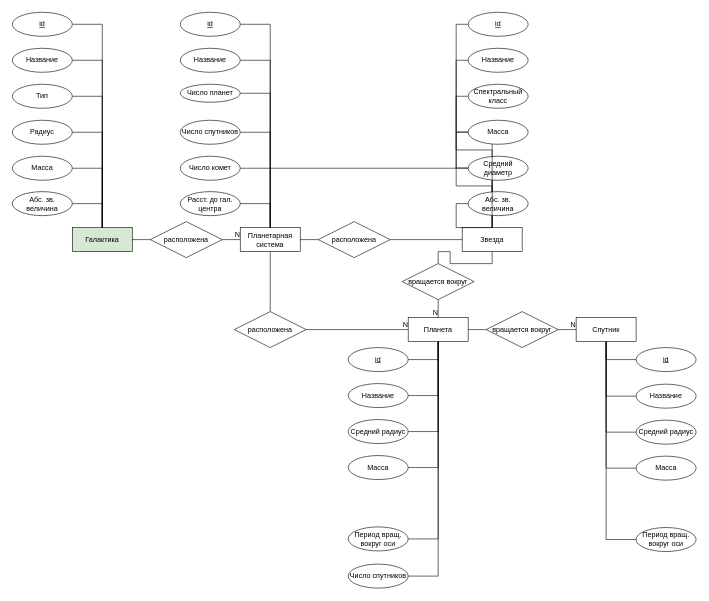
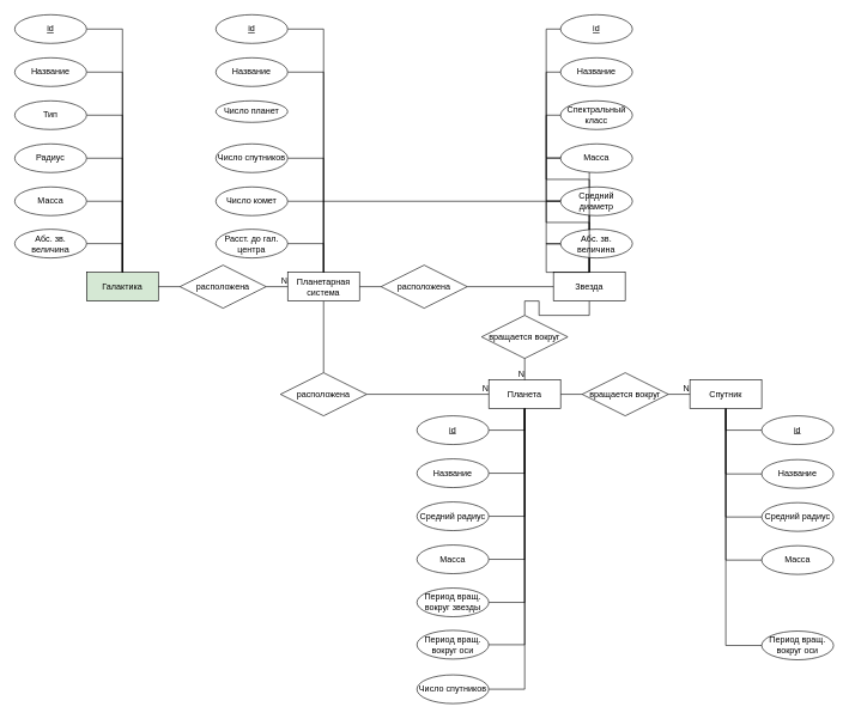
  <mxCell id="0" />
  <mxCell id="1" parent="0" />
  <mxCell id="2" style="edgeStyle=orthogonalEdgeStyle;rounded=0;orthogonalLoop=1;jettySize=auto;html=1;exitX=0.5;exitY=0;exitDx=0;exitDy=0;entryX=1;entryY=0.5;entryDx=0;entryDy=0;endArrow=none;endFill=0;" edge="1" parent="1" source="3" target="32"><mxGeometry relative="1" as="geometry" /></mxCell>
  <mxCell id="3" value="Галактика" style="whiteSpace=wrap;html=1;align=center;fillColor=#d5e8d4;" vertex="1" parent="1"><mxGeometry x="120" y="379" width="100" height="40" as="geometry" /></mxCell>
  <mxCell id="4" style="edgeStyle=orthogonalEdgeStyle;rounded=0;orthogonalLoop=1;jettySize=auto;html=1;exitX=1;exitY=0.5;exitDx=0;exitDy=0;entryX=0;entryY=0.5;entryDx=0;entryDy=0;endArrow=none;endFill=0;" edge="1" parent="1" source="6" target="11"><mxGeometry relative="1" as="geometry" /></mxCell>
  <mxCell id="5" style="edgeStyle=orthogonalEdgeStyle;rounded=0;orthogonalLoop=1;jettySize=auto;html=1;exitX=0.5;exitY=1;exitDx=0;exitDy=0;entryX=0.5;entryY=0;entryDx=0;entryDy=0;endArrow=none;endFill=0;" edge="1" parent="1" source="6" target="43"><mxGeometry relative="1" as="geometry" /></mxCell>
  <mxCell id="6" value="Планетарная система" style="whiteSpace=wrap;html=1;align=center;" vertex="1" parent="1"><mxGeometry x="400" y="379" width="100" height="40" as="geometry" /></mxCell>
  <mxCell id="7" style="edgeStyle=orthogonalEdgeStyle;rounded=0;orthogonalLoop=1;jettySize=auto;html=1;exitX=0.5;exitY=1;exitDx=0;exitDy=0;entryX=0.5;entryY=0;entryDx=0;entryDy=0;endArrow=none;endFill=0;" edge="1" parent="1" source="8" target="10"><mxGeometry relative="1" as="geometry" /></mxCell>
  <mxCell id="8" value="Звезда" style="whiteSpace=wrap;html=1;align=center;" vertex="1" parent="1"><mxGeometry x="770" y="379" width="100" height="40" as="geometry" /></mxCell>
  <mxCell id="9" value="расположена" style="shape=rhombus;perimeter=rhombusPerimeter;whiteSpace=wrap;html=1;align=center;" vertex="1" parent="1"><mxGeometry x="250" y="369" width="120" height="60" as="geometry" /></mxCell>
  <mxCell id="10" value="вращается вокруг" style="shape=rhombus;perimeter=rhombusPerimeter;whiteSpace=wrap;html=1;align=center;" vertex="1" parent="1"><mxGeometry x="670" y="439" width="120" height="60" as="geometry" /></mxCell>
  <mxCell id="11" value="расположена" style="shape=rhombus;perimeter=rhombusPerimeter;whiteSpace=wrap;html=1;align=center;" vertex="1" parent="1"><mxGeometry x="530" y="369" width="120" height="60" as="geometry" /></mxCell>
  <mxCell id="12" style="edgeStyle=orthogonalEdgeStyle;rounded=0;orthogonalLoop=1;jettySize=auto;html=1;exitX=1;exitY=0.5;exitDx=0;exitDy=0;entryX=0;entryY=0.5;entryDx=0;entryDy=0;endArrow=none;endFill=0;" edge="1" parent="1" source="13" target="15"><mxGeometry relative="1" as="geometry" /></mxCell>
  <mxCell id="13" value="Планета" style="whiteSpace=wrap;html=1;align=center;" vertex="1" parent="1"><mxGeometry x="680" y="529" width="100" height="40" as="geometry" /></mxCell>
  <mxCell id="14" value="Спутник" style="whiteSpace=wrap;html=1;align=center;" vertex="1" parent="1"><mxGeometry x="960" y="529" width="100" height="40" as="geometry" /></mxCell>
  <mxCell id="15" value="вращается вокруг" style="shape=rhombus;perimeter=rhombusPerimeter;whiteSpace=wrap;html=1;align=center;" vertex="1" parent="1"><mxGeometry x="810" y="519" width="120" height="60" as="geometry" /></mxCell>
  <mxCell id="16" value="" style="endArrow=none;html=1;rounded=0;exitX=1;exitY=0.5;exitDx=0;exitDy=0;entryX=0;entryY=0.5;entryDx=0;entryDy=0;" edge="1" parent="1" source="3" target="9"><mxGeometry relative="1" as="geometry"><mxPoint x="600" y="529" as="sourcePoint" /><mxPoint x="760" y="529" as="targetPoint" /></mxGeometry></mxCell>
  <mxCell id="17" value="" style="endArrow=none;html=1;rounded=0;exitX=1;exitY=0.5;exitDx=0;exitDy=0;entryX=0;entryY=0.5;entryDx=0;entryDy=0;" edge="1" parent="1" source="9" target="6"><mxGeometry relative="1" as="geometry"><mxPoint x="600" y="529" as="sourcePoint" /><mxPoint x="470" y="309" as="targetPoint" /></mxGeometry></mxCell>
  <mxCell id="18" value="N" style="resizable=0;html=1;align=right;verticalAlign=bottom;" connectable="0" vertex="1" parent="17"><mxGeometry x="1" relative="1" as="geometry" /></mxCell>
  <mxCell id="19" value="" style="endArrow=none;html=1;rounded=0;exitX=1;exitY=0.5;exitDx=0;exitDy=0;entryX=0;entryY=0.5;entryDx=0;entryDy=0;" edge="1" parent="1" source="11" target="8"><mxGeometry relative="1" as="geometry"><mxPoint x="590" y="479" as="sourcePoint" /><mxPoint x="770" y="319" as="targetPoint" /></mxGeometry></mxCell>
  <mxCell id="20" value="" style="endArrow=none;html=1;rounded=0;entryX=0.5;entryY=0;entryDx=0;entryDy=0;exitX=0.5;exitY=1;exitDx=0;exitDy=0;" edge="1" parent="1" source="10" target="13"><mxGeometry relative="1" as="geometry"><mxPoint x="600" y="529" as="sourcePoint" /><mxPoint x="760" y="529" as="targetPoint" /></mxGeometry></mxCell>
  <mxCell id="21" value="N" style="resizable=0;html=1;align=right;verticalAlign=bottom;" connectable="0" vertex="1" parent="20"><mxGeometry x="1" relative="1" as="geometry" /></mxCell>
  <mxCell id="22" value="" style="endArrow=none;html=1;rounded=0;entryX=0;entryY=0.5;entryDx=0;entryDy=0;exitX=1;exitY=0.5;exitDx=0;exitDy=0;" edge="1" parent="1" source="15" target="14"><mxGeometry relative="1" as="geometry"><mxPoint x="600" y="529" as="sourcePoint" /><mxPoint x="760" y="529" as="targetPoint" /></mxGeometry></mxCell>
  <mxCell id="23" value="N" style="resizable=0;html=1;align=right;verticalAlign=bottom;" connectable="0" vertex="1" parent="22"><mxGeometry x="1" relative="1" as="geometry" /></mxCell>
  <mxCell id="24" style="edgeStyle=orthogonalEdgeStyle;rounded=0;orthogonalLoop=1;jettySize=auto;html=1;exitX=1;exitY=0.5;exitDx=0;exitDy=0;entryX=0.5;entryY=0;entryDx=0;entryDy=0;endArrow=none;endFill=0;" edge="1" parent="1" source="25" target="3"><mxGeometry relative="1" as="geometry" /></mxCell>
  <mxCell id="25" value="id" style="ellipse;whiteSpace=wrap;html=1;align=center;fontStyle=4;" vertex="1" parent="1"><mxGeometry y="20" width="100" height="40" as="geometry" x="20" /></mxCell>
  <mxCell id="26" style="edgeStyle=orthogonalEdgeStyle;rounded=0;orthogonalLoop=1;jettySize=auto;html=1;exitX=1;exitY=0.5;exitDx=0;exitDy=0;endArrow=none;endFill=0;entryX=0.5;entryY=0;entryDx=0;entryDy=0;" edge="1" parent="1" source="27" target="3"><mxGeometry relative="1" as="geometry"><mxPoint x="195" y="290" as="targetPoint" /></mxGeometry></mxCell>
  <mxCell id="27" value="Тип" style="ellipse;whiteSpace=wrap;html=1;align=center;" vertex="1" parent="1"><mxGeometry y="140" width="100" height="40" as="geometry" x="20" /></mxCell>
  <mxCell id="28" style="edgeStyle=orthogonalEdgeStyle;rounded=0;orthogonalLoop=1;jettySize=auto;html=1;exitX=1;exitY=0.5;exitDx=0;exitDy=0;endArrow=none;endFill=0;entryX=0.5;entryY=0;entryDx=0;entryDy=0;" edge="1" parent="1" source="29" target="3"><mxGeometry relative="1" as="geometry"><mxPoint x="195" y="340" as="targetPoint" /></mxGeometry></mxCell>
  <mxCell id="29" value="Масса" style="ellipse;whiteSpace=wrap;html=1;align=center;" vertex="1" parent="1"><mxGeometry y="260" width="100" height="40" as="geometry" x="20" /></mxCell>
  <mxCell id="30" style="edgeStyle=orthogonalEdgeStyle;rounded=0;orthogonalLoop=1;jettySize=auto;html=1;exitX=1;exitY=0.5;exitDx=0;exitDy=0;entryX=0.5;entryY=0;entryDx=0;entryDy=0;endArrow=none;endFill=0;" edge="1" parent="1" source="31" target="3"><mxGeometry relative="1" as="geometry" /></mxCell>
  <mxCell id="31" value="Радиус" style="ellipse;whiteSpace=wrap;html=1;align=center;" vertex="1" parent="1"><mxGeometry y="200" width="100" height="40" as="geometry" x="20" /></mxCell>
  <mxCell id="32" value="Абс. зв. величина" style="ellipse;whiteSpace=wrap;html=1;align=center;" vertex="1" parent="1"><mxGeometry y="319" width="100" height="40" as="geometry" x="20" /></mxCell>
  <mxCell id="33" style="edgeStyle=orthogonalEdgeStyle;rounded=0;orthogonalLoop=1;jettySize=auto;html=1;exitX=1;exitY=0.5;exitDx=0;exitDy=0;endArrow=none;endFill=0;entryX=0.5;entryY=0;entryDx=0;entryDy=0;" edge="1" parent="1" source="34" target="6"><mxGeometry relative="1" as="geometry"><mxPoint x="515" y="330" as="targetPoint" /></mxGeometry></mxCell>
  <mxCell id="34" value="id" style="ellipse;whiteSpace=wrap;html=1;align=center;fontStyle=4;" vertex="1" parent="1"><mxGeometry x="300" y="20" width="100" height="40" as="geometry" /></mxCell>
- <mxCell id="35" style="edgeStyle=orthogonalEdgeStyle;rounded=0;orthogonalLoop=1;jettySize=auto;html=1;exitX=1;exitY=0.5;exitDx=0;exitDy=0;endArrow=none;endFill=0;entryX=0.5;entryY=0;entryDx=0;entryDy=0;" edge="1" parent="1" source="36" target="6"><mxGeometry relative="1" as="geometry"><mxPoint x="465" y="270" as="targetPoint" /></mxGeometry></mxCell>
  <mxCell id="36" value="Число планет" style="ellipse;whiteSpace=wrap;html=1;align=center;" vertex="1" parent="1"><mxGeometry x="300" y="140" width="100" height="30" as="geometry" /></mxCell>
  <mxCell id="37" style="edgeStyle=orthogonalEdgeStyle;rounded=0;orthogonalLoop=1;jettySize=auto;html=1;exitX=1;exitY=0.5;exitDx=0;exitDy=0;endArrow=none;endFill=0;" edge="1" parent="1" source="38" target="53"><mxGeometry relative="1" as="geometry" /></mxCell>
  <mxCell id="38" value="Число комет" style="ellipse;whiteSpace=wrap;html=1;align=center;" vertex="1" parent="1"><mxGeometry x="300" y="260" width="100" height="40" as="geometry" /></mxCell>
  <mxCell id="39" style="edgeStyle=orthogonalEdgeStyle;rounded=0;orthogonalLoop=1;jettySize=auto;html=1;exitX=1;exitY=0.5;exitDx=0;exitDy=0;entryX=0.5;entryY=0;entryDx=0;entryDy=0;endArrow=none;endFill=0;" edge="1" parent="1" source="40" target="6"><mxGeometry relative="1" as="geometry" /></mxCell>
  <mxCell id="40" value="Число спутников" style="ellipse;whiteSpace=wrap;html=1;align=center;" vertex="1" parent="1"><mxGeometry x="300" y="200" width="100" height="40" as="geometry" /></mxCell>
  <mxCell id="41" style="edgeStyle=orthogonalEdgeStyle;rounded=0;orthogonalLoop=1;jettySize=auto;html=1;exitX=1;exitY=0.5;exitDx=0;exitDy=0;entryX=0.5;entryY=0;entryDx=0;entryDy=0;endArrow=none;endFill=0;" edge="1" parent="1" source="42" target="6"><mxGeometry relative="1" as="geometry" /></mxCell>
  <mxCell id="42" value="Расст. до гал. центра" style="ellipse;whiteSpace=wrap;html=1;align=center;" vertex="1" parent="1"><mxGeometry x="300" y="319" width="100" height="40" as="geometry" /></mxCell>
  <mxCell id="43" value="расположена" style="shape=rhombus;perimeter=rhombusPerimeter;whiteSpace=wrap;html=1;align=center;" vertex="1" parent="1"><mxGeometry x="390" y="519" width="120" height="60" as="geometry" /></mxCell>
  <mxCell id="44" value="" style="endArrow=none;html=1;rounded=0;entryX=0;entryY=0.5;entryDx=0;entryDy=0;exitX=1;exitY=0.5;exitDx=0;exitDy=0;" edge="1" parent="1" source="43" target="13"><mxGeometry relative="1" as="geometry"><mxPoint x="625" y="360" as="sourcePoint" /><mxPoint x="785" y="360" as="targetPoint" /></mxGeometry></mxCell>
  <mxCell id="45" value="N" style="resizable=0;html=1;align=right;verticalAlign=bottom;" connectable="0" vertex="1" parent="44"><mxGeometry x="1" relative="1" as="geometry" /></mxCell>
  <mxCell id="46" style="edgeStyle=orthogonalEdgeStyle;rounded=0;orthogonalLoop=1;jettySize=auto;html=1;exitX=0;exitY=0.5;exitDx=0;exitDy=0;entryX=0.5;entryY=0;entryDx=0;entryDy=0;endArrow=none;endFill=0;" edge="1" parent="1" source="47" target="8"><mxGeometry relative="1" as="geometry" /></mxCell>
  <mxCell id="47" value="id" style="ellipse;whiteSpace=wrap;html=1;align=center;fontStyle=4;" vertex="1" parent="1"><mxGeometry x="780" y="20" width="100" height="40" as="geometry" /></mxCell>
  <mxCell id="48" style="edgeStyle=orthogonalEdgeStyle;rounded=0;orthogonalLoop=1;jettySize=auto;html=1;exitX=0;exitY=0.5;exitDx=0;exitDy=0;endArrow=none;endFill=0;entryX=0.5;entryY=0;entryDx=0;entryDy=0;" edge="1" parent="1" source="49" target="8"><mxGeometry relative="1" as="geometry"><mxPoint x="755" y="350" as="targetPoint" /></mxGeometry></mxCell>
  <mxCell id="49" value="Спектральный класс" style="ellipse;whiteSpace=wrap;html=1;align=center;" vertex="1" parent="1"><mxGeometry x="780" y="140" width="100" height="40" as="geometry" /></mxCell>
  <mxCell id="50" style="edgeStyle=orthogonalEdgeStyle;rounded=0;orthogonalLoop=1;jettySize=auto;html=1;exitX=0;exitY=0.5;exitDx=0;exitDy=0;entryX=0.5;entryY=0;entryDx=0;entryDy=0;endArrow=none;endFill=0;" edge="1" parent="1" source="51" target="8"><mxGeometry relative="1" as="geometry" /></mxCell>
  <mxCell id="51" value="Масса" style="ellipse;whiteSpace=wrap;html=1;align=center;" vertex="1" parent="1"><mxGeometry x="780" y="200" width="100" height="40" as="geometry" /></mxCell>
+ <mxCell id="52" style="edgeStyle=orthogonalEdgeStyle;rounded=0;orthogonalLoop=1;jettySize=auto;html=1;exitX=0;exitY=0.5;exitDx=0;exitDy=0;entryX=0.5;entryY=0;entryDx=0;entryDy=0;endArrow=none;endFill=0;" edge="1" parent="1" source="53" target="8"><mxGeometry relative="1" as="geometry" /></mxCell>
  <mxCell id="53" value="Средний диаметр" style="ellipse;whiteSpace=wrap;html=1;align=center;" vertex="1" parent="1"><mxGeometry x="780" y="260" width="100" height="40" as="geometry" /></mxCell>
  <mxCell id="54" style="edgeStyle=orthogonalEdgeStyle;rounded=0;orthogonalLoop=1;jettySize=auto;html=1;exitX=0;exitY=0.5;exitDx=0;exitDy=0;entryX=0.5;entryY=0;entryDx=0;entryDy=0;endArrow=none;endFill=0;" edge="1" parent="1" source="55" target="8"><mxGeometry relative="1" as="geometry" /></mxCell>
  <mxCell id="55" value="Абс. зв. величина" style="ellipse;whiteSpace=wrap;html=1;align=center;" vertex="1" parent="1"><mxGeometry x="780" y="319" width="100" height="40" as="geometry" /></mxCell>
  <mxCell id="56" style="edgeStyle=orthogonalEdgeStyle;rounded=0;orthogonalLoop=1;jettySize=auto;html=1;exitX=1;exitY=0.5;exitDx=0;exitDy=0;entryX=0.5;entryY=1;entryDx=0;entryDy=0;endArrow=none;endFill=0;" edge="1" parent="1" source="57" target="13"><mxGeometry relative="1" as="geometry" /></mxCell>
  <mxCell id="57" value="Средний радиус" style="ellipse;whiteSpace=wrap;html=1;align=center;" vertex="1" parent="1"><mxGeometry x="580" y="699" width="100" height="40" as="geometry" /></mxCell>
  <mxCell id="58" style="edgeStyle=orthogonalEdgeStyle;rounded=0;orthogonalLoop=1;jettySize=auto;html=1;exitX=1;exitY=0.5;exitDx=0;exitDy=0;entryX=0.5;entryY=1;entryDx=0;entryDy=0;endArrow=none;endFill=0;" edge="1" parent="1" source="59" target="13"><mxGeometry relative="1" as="geometry" /></mxCell>
  <mxCell id="59" value="Масса" style="ellipse;whiteSpace=wrap;html=1;align=center;" vertex="1" parent="1"><mxGeometry x="580" y="759" width="100" height="40" as="geometry" /></mxCell>
+ <mxCell id="60" style="edgeStyle=orthogonalEdgeStyle;rounded=0;orthogonalLoop=1;jettySize=auto;html=1;exitX=1;exitY=0.5;exitDx=0;exitDy=0;entryX=0.5;entryY=1;entryDx=0;entryDy=0;endArrow=none;endFill=0;" edge="1" parent="1" source="61" target="13"><mxGeometry relative="1" as="geometry" /></mxCell>
+ <mxCell id="61" value="Период вращ. вокруг звезды" style="ellipse;whiteSpace=wrap;html=1;align=center;" vertex="1" parent="1"><mxGeometry x="580" y="819" width="100" height="40" as="geometry" /></mxCell>
  <mxCell id="62" style="edgeStyle=orthogonalEdgeStyle;rounded=0;orthogonalLoop=1;jettySize=auto;html=1;exitX=1;exitY=0.5;exitDx=0;exitDy=0;entryX=0.5;entryY=1;entryDx=0;entryDy=0;endArrow=none;endFill=0;" edge="1" parent="1" source="63" target="13"><mxGeometry relative="1" as="geometry" /></mxCell>
  <mxCell id="63" value="Число спутников" style="ellipse;whiteSpace=wrap;html=1;align=center;" vertex="1" parent="1"><mxGeometry x="580" y="940" width="100" height="40" as="geometry" /></mxCell>
  <mxCell id="64" style="edgeStyle=orthogonalEdgeStyle;rounded=0;orthogonalLoop=1;jettySize=auto;html=1;exitX=0;exitY=0.5;exitDx=0;exitDy=0;entryX=0.5;entryY=1;entryDx=0;entryDy=0;endArrow=none;endFill=0;" edge="1" parent="1" source="65" target="14"><mxGeometry relative="1" as="geometry" /></mxCell>
  <mxCell id="65" value="Средний радиус" style="ellipse;whiteSpace=wrap;html=1;align=center;" vertex="1" parent="1"><mxGeometry x="1060" y="700" width="100" height="40" as="geometry" /></mxCell>
  <mxCell id="66" style="edgeStyle=orthogonalEdgeStyle;rounded=0;orthogonalLoop=1;jettySize=auto;html=1;exitX=0;exitY=0.5;exitDx=0;exitDy=0;entryX=0.5;entryY=1;entryDx=0;entryDy=0;endArrow=none;endFill=0;" edge="1" parent="1" source="67" target="14"><mxGeometry relative="1" as="geometry" /></mxCell>
  <mxCell id="67" value="Масса" style="ellipse;whiteSpace=wrap;html=1;align=center;" vertex="1" parent="1"><mxGeometry x="1060" y="760" width="100" height="40" as="geometry" /></mxCell>
  <mxCell id="68" style="edgeStyle=orthogonalEdgeStyle;rounded=0;orthogonalLoop=1;jettySize=auto;html=1;exitX=0;exitY=0.5;exitDx=0;exitDy=0;entryX=0.5;entryY=1;entryDx=0;entryDy=0;endArrow=none;endFill=0;" edge="1" parent="1" source="69" target="14"><mxGeometry relative="1" as="geometry" /></mxCell>
  <mxCell id="69" value="Период вращ. вокруг оси" style="ellipse;whiteSpace=wrap;html=1;align=center;" vertex="1" parent="1"><mxGeometry x="1060" y="879" width="100" height="40" as="geometry" /></mxCell>
  <mxCell id="70" style="edgeStyle=orthogonalEdgeStyle;rounded=0;orthogonalLoop=1;jettySize=auto;html=1;exitX=1;exitY=0.5;exitDx=0;exitDy=0;entryX=0.5;entryY=1;entryDx=0;entryDy=0;endArrow=none;endFill=0;" edge="1" parent="1" source="71" target="13"><mxGeometry relative="1" as="geometry" /></mxCell>
  <mxCell id="71" value="Период вращ. вокруг оси" style="ellipse;whiteSpace=wrap;html=1;align=center;" vertex="1" parent="1"><mxGeometry x="580" y="878" width="100" height="40" as="geometry" /></mxCell>
  <mxCell id="72" style="edgeStyle=orthogonalEdgeStyle;rounded=0;orthogonalLoop=1;jettySize=auto;html=1;exitX=1;exitY=0.5;exitDx=0;exitDy=0;entryX=0.5;entryY=0;entryDx=0;entryDy=0;endArrow=none;endFill=0;" edge="1" parent="1" source="73" target="3"><mxGeometry relative="1" as="geometry" /></mxCell>
  <mxCell id="73" value="Название" style="ellipse;whiteSpace=wrap;html=1;align=center;" vertex="1" parent="1"><mxGeometry width="100" height="40" as="geometry" x="20" y="80" /></mxCell>
  <mxCell id="74" style="edgeStyle=orthogonalEdgeStyle;rounded=0;orthogonalLoop=1;jettySize=auto;html=1;exitX=1;exitY=0.5;exitDx=0;exitDy=0;entryX=0.5;entryY=0;entryDx=0;entryDy=0;endArrow=none;endFill=0;" edge="1" parent="1" source="75" target="6"><mxGeometry relative="1" as="geometry" /></mxCell>
  <mxCell id="75" value="Название" style="ellipse;whiteSpace=wrap;html=1;align=center;" vertex="1" parent="1"><mxGeometry x="300" width="100" height="40" as="geometry" y="80" /></mxCell>
  <mxCell id="76" style="edgeStyle=orthogonalEdgeStyle;rounded=0;orthogonalLoop=1;jettySize=auto;html=1;exitX=1;exitY=0.5;exitDx=0;exitDy=0;endArrow=none;endFill=0;entryX=0.5;entryY=1;entryDx=0;entryDy=0;" edge="1" parent="1" source="77" target="13"><mxGeometry relative="1" as="geometry"><mxPoint x="760" y="590" as="targetPoint" /></mxGeometry></mxCell>
  <mxCell id="77" value="Название" style="ellipse;whiteSpace=wrap;html=1;align=center;" vertex="1" parent="1"><mxGeometry x="580" y="639" width="100" height="40" as="geometry" /></mxCell>
  <mxCell id="78" style="edgeStyle=orthogonalEdgeStyle;rounded=0;orthogonalLoop=1;jettySize=auto;html=1;exitX=1;exitY=0.5;exitDx=0;exitDy=0;entryX=0.5;entryY=1;entryDx=0;entryDy=0;endArrow=none;endFill=0;" edge="1" parent="1" source="79" target="13"><mxGeometry relative="1" as="geometry" /></mxCell>
  <mxCell id="79" value="id" style="ellipse;whiteSpace=wrap;html=1;align=center;fontStyle=4;" vertex="1" parent="1"><mxGeometry x="580" y="579" width="100" height="40" as="geometry" /></mxCell>
  <mxCell id="80" style="edgeStyle=orthogonalEdgeStyle;rounded=0;orthogonalLoop=1;jettySize=auto;html=1;exitX=0;exitY=0.5;exitDx=0;exitDy=0;entryX=0.5;entryY=0;entryDx=0;entryDy=0;endArrow=none;endFill=0;" edge="1" parent="1" source="81" target="8"><mxGeometry relative="1" as="geometry" /></mxCell>
  <mxCell id="81" value="Название" style="ellipse;whiteSpace=wrap;html=1;align=center;" vertex="1" parent="1"><mxGeometry x="780" width="100" height="40" as="geometry" y="80" /></mxCell>
  <mxCell id="82" style="edgeStyle=orthogonalEdgeStyle;rounded=0;orthogonalLoop=1;jettySize=auto;html=1;exitX=0;exitY=0.5;exitDx=0;exitDy=0;endArrow=none;endFill=0;entryX=0.5;entryY=1;entryDx=0;entryDy=0;" edge="1" parent="1" source="83" target="14"><mxGeometry relative="1" as="geometry"><mxPoint x="980" y="600" as="targetPoint" /></mxGeometry></mxCell>
  <mxCell id="83" value="Название" style="ellipse;whiteSpace=wrap;html=1;align=center;" vertex="1" parent="1"><mxGeometry x="1060" y="640" width="100" height="40" as="geometry" /></mxCell>
  <mxCell id="84" style="edgeStyle=orthogonalEdgeStyle;rounded=0;orthogonalLoop=1;jettySize=auto;html=1;exitX=0;exitY=0.5;exitDx=0;exitDy=0;entryX=0.5;entryY=1;entryDx=0;entryDy=0;endArrow=none;endFill=0;" edge="1" parent="1" source="85" target="14"><mxGeometry relative="1" as="geometry" /></mxCell>
  <mxCell id="85" value="id" style="ellipse;whiteSpace=wrap;html=1;align=center;fontStyle=4;" vertex="1" parent="1"><mxGeometry x="1060" y="579" width="100" height="40" as="geometry" /></mxCell>
